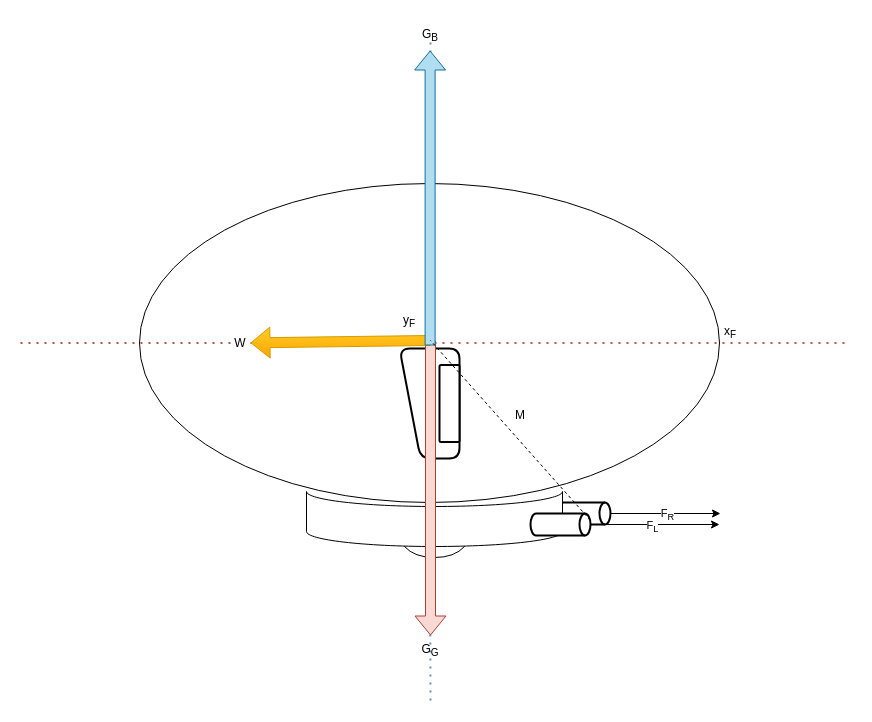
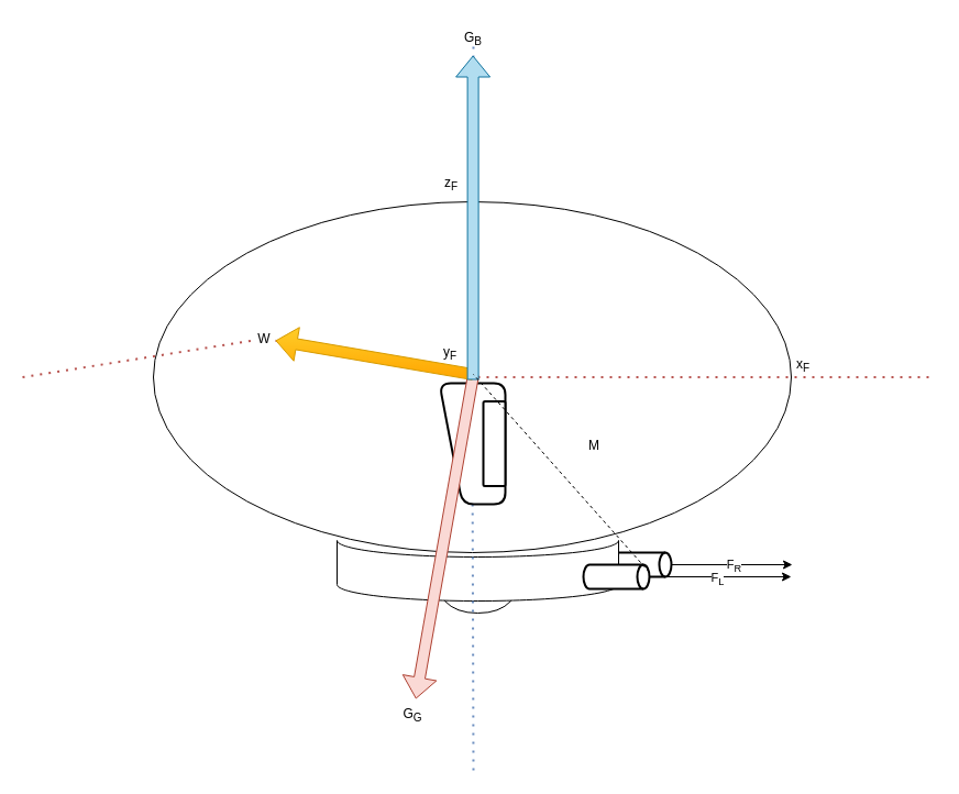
  <mxCell id="0" />
  <mxCell id="1" parent="0" />
  <mxCell id="2" value="" style="shape=or;whiteSpace=wrap;html=1;direction=south;" vertex="1" parent="1"><mxGeometry x="394" y="513" width="80" height="44" as="geometry" /></mxCell>
  <mxCell id="3" value="" style="strokeWidth=2;html=1;shape=mxgraph.flowchart.direct_data;whiteSpace=wrap;" vertex="1" parent="1"><mxGeometry x="550" y="502" width="60" height="22" as="geometry" /></mxCell>
  <mxCell id="4" value="" style="ellipse;whiteSpace=wrap;html=1;" vertex="1" parent="1"><mxGeometry x="139" y="183" width="580" height="319" as="geometry" /></mxCell>
  <mxCell id="5" value="" style="endArrow=none;dashed=1;html=1;dashPattern=1 3;strokeWidth=2;rounded=0;fillColor=#f8cecc;strokeColor=#b85450;" edge="1" parent="1" source="7"><mxGeometry width="50" height="50" relative="1" as="geometry"><mxPoint y="348" as="sourcePoint" x="20" /><mxPoint x="850" y="342.5" as="targetPoint" /></mxGeometry></mxCell>
  <mxCell id="6" value="" style="endArrow=none;dashed=1;html=1;dashPattern=1 3;strokeWidth=2;rounded=0;fillColor=#f8cecc;strokeColor=#b85450;" edge="1" parent="1" source="29" target="7"><mxGeometry width="50" height="50" relative="1" as="geometry"><mxPoint y="342.5" as="sourcePoint" x="20" /><mxPoint x="850" y="348" as="targetPoint" /></mxGeometry></mxCell>
  <mxCell id="7" value="" style="shape=ellipse;fillColor=#f8cecc;strokeColor=#b85450;html=1;sketch=0;" vertex="1" parent="1"><mxGeometry x="424" y="337" width="10" height="11" as="geometry" /></mxCell>
  <mxCell id="8" value="x&lt;sub&gt;F&lt;/sub&gt;" style="text;html=1;align=center;verticalAlign=middle;whiteSpace=wrap;rounded=0;strokeColor=none;" vertex="1" parent="1"><mxGeometry x="700" y="315" width="60" height="33" as="geometry" /></mxCell>
  <mxCell id="9" value="" style="shape=cylinder3;whiteSpace=wrap;html=1;boundedLbl=1;backgroundOutline=1;size=15;lid=0;" vertex="1" parent="1"><mxGeometry x="306" y="491" width="256" height="55" as="geometry" /></mxCell>
  <mxCell id="10" value="" style="strokeWidth=2;html=1;shape=mxgraph.flowchart.direct_data;whiteSpace=wrap;" vertex="1" parent="1"><mxGeometry x="530" y="513" width="60" height="22" as="geometry" /></mxCell>
  <mxCell id="11" value="" style="endArrow=classic;html=1;rounded=0;exitX=1;exitY=0.5;exitDx=0;exitDy=0;exitPerimeter=0;" edge="1" parent="1" source="3"><mxGeometry width="50" height="50" relative="1" as="geometry"><mxPoint x="410" y="502" as="sourcePoint" /><mxPoint x="720" y="513" as="targetPoint" /></mxGeometry></mxCell>
  <mxCell id="12" value="F&lt;sub&gt;R&lt;/sub&gt;" style="edgeLabel;html=1;align=center;verticalAlign=middle;resizable=0;points=[];" vertex="1" connectable="0" parent="11"><mxGeometry x="0.022" y="-1" relative="1" as="geometry"><mxPoint as="offset" /></mxGeometry></mxCell>
  <mxCell id="13" value="" style="endArrow=classic;html=1;rounded=0;entryX=0;entryY=1;entryDx=0;entryDy=0;exitX=1;exitY=0.5;exitDx=0;exitDy=0;exitPerimeter=0;" edge="1" source="10" parent="1"><mxGeometry width="50" height="50" relative="1" as="geometry"><mxPoint x="610" y="540.5" as="sourcePoint" /><mxPoint x="719" y="524" as="targetPoint" /></mxGeometry></mxCell>
  <mxCell id="14" value="F&lt;sub&gt;L&lt;/sub&gt;" style="edgeLabel;html=1;align=center;verticalAlign=middle;resizable=0;points=[];" vertex="1" connectable="0" parent="13"><mxGeometry x="-0.051" y="-2" relative="1" as="geometry"><mxPoint as="offset" /></mxGeometry></mxCell>
  <mxCell id="15" value="" style="endArrow=none;dashed=1;html=1;dashPattern=1 3;strokeWidth=2;rounded=0;fillColor=#dae8fc;strokeColor=#6c8ebf;" edge="1" parent="1" source="18"><mxGeometry width="50" height="50" relative="1" as="geometry"><mxPoint x="430" y="700" as="sourcePoint" /><mxPoint x="430" y="40" as="targetPoint" /></mxGeometry></mxCell>
+ <mxCell id="16" value="z&lt;sub&gt;F&lt;/sub&gt;" style="text;html=1;align=center;verticalAlign=middle;whiteSpace=wrap;rounded=0;" vertex="1" parent="1"><mxGeometry x="380" y="150" width="60" height="33" as="geometry" /></mxCell>
  <mxCell id="17" value="" style="endArrow=none;dashed=1;html=1;dashPattern=1 3;strokeWidth=2;rounded=0;fillColor=#dae8fc;strokeColor=#6c8ebf;" edge="1" parent="1" target="18"><mxGeometry width="50" height="50" relative="1" as="geometry"><mxPoint x="430" y="700" as="sourcePoint" /><mxPoint x="430" y="40" as="targetPoint" /></mxGeometry></mxCell>
  <mxCell id="18" value="" style="html=1;strokeWidth=2;shape=manualInput;whiteSpace=wrap;rounded=1;size=21;arcSize=21;direction=north;rotation=0;" vertex="1" parent="1"><mxGeometry x="399" y="348" width="60" height="110" as="geometry" /></mxCell>
  <mxCell id="19" value="" style="rounded=1;whiteSpace=wrap;html=1;absoluteArcSize=1;arcSize=3;strokeWidth=2;" vertex="1" parent="1"><mxGeometry x="439" y="364.5" width="20" height="77" as="geometry" /></mxCell>
  <mxCell id="20" value="y&lt;sub&gt;F&lt;/sub&gt;" style="text;html=1;align=center;verticalAlign=middle;whiteSpace=wrap;rounded=0;" vertex="1" parent="1"><mxGeometry x="379" y="304" width="60" height="33" as="geometry" /></mxCell>
  <mxCell id="21" value="" style="shape=flexArrow;endArrow=classic;html=1;rounded=0;fillColor=#fad9d5;strokeColor=#ae4132;" edge="1" parent="1" target="22"><mxGeometry width="50" height="50" relative="1" as="geometry"><mxPoint x="430" y="340" as="sourcePoint" /><mxPoint x="430" y="650" as="targetPoint" /></mxGeometry></mxCell>
- <mxCell id="22" value="G&lt;sub&gt;G&lt;/sub&gt;" style="text;html=1;align=center;verticalAlign=middle;whiteSpace=wrap;rounded=0;" vertex="1" parent="1"><mxGeometry x="400" y="635" width="60" height="30" as="geometry" /></mxCell>
+ <mxCell id="22" value="G&lt;sub&gt;G&lt;/sub&gt;" style="text;html=1;align=center;verticalAlign=middle;whiteSpace=wrap;rounded=0;" vertex="1" parent="1"><mxGeometry x="345" y="635" width="60" height="30" as="geometry" /></mxCell>
  <mxCell id="23" value="" style="shape=flexArrow;endArrow=classic;html=1;rounded=0;fillColor=#ffcd28;strokeColor=#d79b00;gradientColor=#ffa500;" edge="1" parent="1" target="29"><mxGeometry width="50" height="50" relative="1" as="geometry"><mxPoint x="430" y="340" as="sourcePoint" /><mxPoint x="210" y="340" as="targetPoint" /></mxGeometry></mxCell>
  <mxCell id="24" value="" style="shape=flexArrow;endArrow=classic;html=1;rounded=0;fillColor=#b1ddf0;strokeColor=#10739e;" edge="1" parent="1"><mxGeometry width="50" height="50" relative="1" as="geometry"><mxPoint x="429.6" y="345" as="sourcePoint" /><mxPoint x="429.6" y="50" as="targetPoint" /></mxGeometry></mxCell>
  <mxCell id="25" value="G&lt;sub&gt;B&lt;/sub&gt;" style="text;html=1;align=center;verticalAlign=middle;whiteSpace=wrap;rounded=0;" vertex="1" parent="1"><mxGeometry x="400" y="20" width="60" height="30" as="geometry" /></mxCell>
  <mxCell id="26" value="" style="endArrow=none;dashed=1;html=1;rounded=0;exitX=0.667;exitY=0.818;exitDx=0;exitDy=0;exitPerimeter=0;" edge="1" parent="1" source="3"><mxGeometry width="50" height="50" relative="1" as="geometry"><mxPoint x="410" y="460" as="sourcePoint" /><mxPoint x="430" y="340" as="targetPoint" /></mxGeometry></mxCell>
- <mxCell id="27" value="M" style="text;html=1;align=center;verticalAlign=middle;whiteSpace=wrap;rounded=0;" vertex="1" parent="1"><mxGeometry x="490" y="400" width="60" height="30" as="geometry" /></mxCell>
+ <mxCell id="27" value="M" style="text;html=1;align=center;verticalAlign=middle;whiteSpace=wrap;rounded=0;" vertex="1" parent="1"><mxGeometry x="510" y="390" width="60" height="30" as="geometry" /></mxCell>
  <mxCell id="28" value="" style="endArrow=none;dashed=1;html=1;dashPattern=1 3;strokeWidth=2;rounded=0;fillColor=#f8cecc;strokeColor=#b85450;" edge="1" parent="1" target="29"><mxGeometry width="50" height="50" relative="1" as="geometry"><mxPoint y="342.5" as="sourcePoint" x="20" /><mxPoint x="424" y="343" as="targetPoint" /></mxGeometry></mxCell>
- <mxCell id="29" value="W" style="text;html=1;align=center;verticalAlign=middle;whiteSpace=wrap;rounded=0;" vertex="1" parent="1"><mxGeometry x="230" y="327.5" width="20" height="30" as="geometry" /></mxCell>
+ <mxCell id="29" value="W" style="text;html=1;align=center;verticalAlign=middle;whiteSpace=wrap;rounded=0;" vertex="1" parent="1"><mxGeometry x="230" y="292.5" width="20" height="30" as="geometry" /></mxCell>
